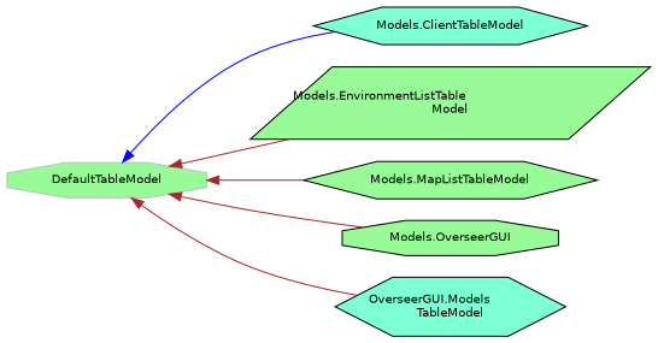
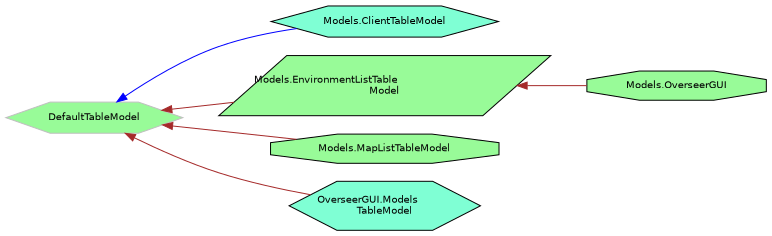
  digraph {
    rankdir=LR
    node [color=black fillcolor=palegreen fontname=Helvetica fontsize=10 shape=hexagon style=filled]
    edge [color=brown dir=back fontname=Helvetica fontsize=10 labelfontname=Helvetica labelfontsize=10 style=solid]
-   n1 [color=grey75 height=0.2 label=DefaultTableModel shape=octagon width=0.4]
+   n1 [color=grey75 height=0.2 label=DefaultTableModel width=0.4]
    n2 [fillcolor=aquamarine height=0.2 label="Models.ClientTableModel" width=0.4]
    n3 [height=0.2 label="Models.EnvironmentListTable\lModel" shape=parallelogram width=0.4]
-   n4 [height=0.2 label="Models.MapListTableModel" width=0.4]
+   n4 [height=0.2 label="Models.MapListTableModel" shape=octagon width=0.4]
    n5 [height=0.2 label="Models.OverseerGUI" shape=octagon width=0.4]
    n6 [fillcolor=aquamarine height=0.2 label="OverseerGUI.Models\lTableModel" width=0.4]
    n1 -> n2 [color=blue]
    n1 -> n3
    n1 -> n4
-   n1 -> n5
+   n3 -> n5
    n1 -> n6
  }
